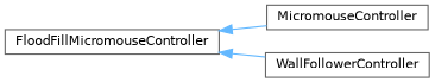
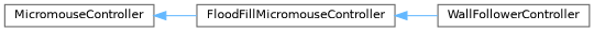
  digraph {
    rankdir=LR
    node [color=grey40 fillcolor=white fontname=Helvetica fontsize=10 shape=box style=filled]
    edge [color=steelblue1 dir=back fontname=Helvetica fontsize=10 labelfontname=Helvetica labelfontsize=10 style=solid]
    n1 [height=0.2 label=MicromouseController width=0.4]
    n2 [height=0.2 label=FloodFillMicromouseController width=0.4]
    n3 [height=0.2 label=WallFollowerController width=0.4]
-   n2 -> n1
+   n1 -> n2
    n2 -> n3
  }
